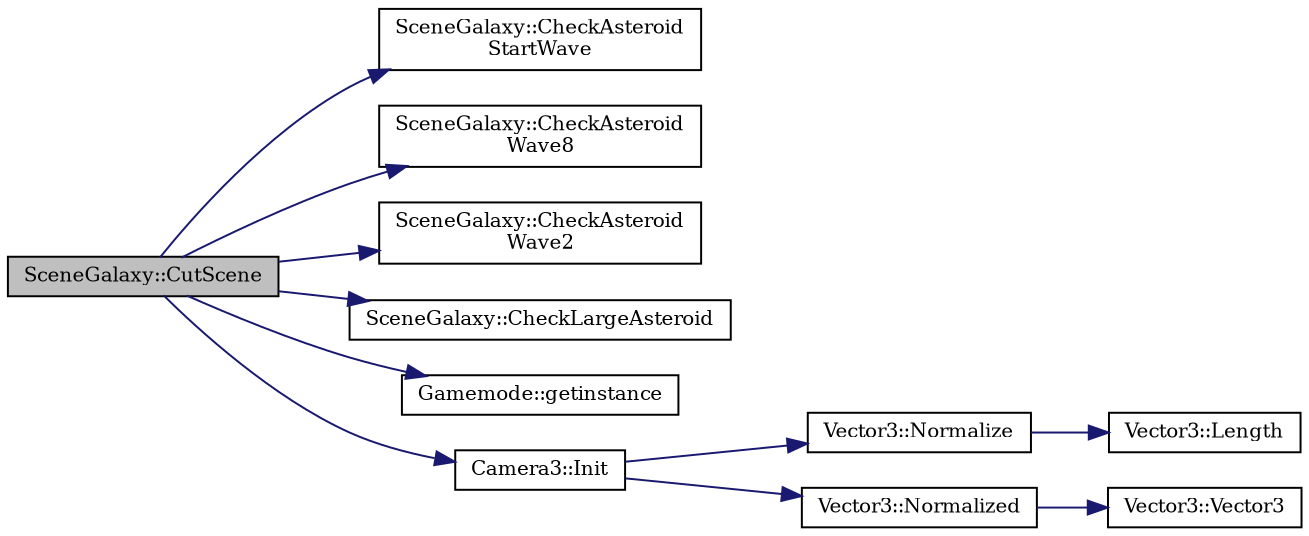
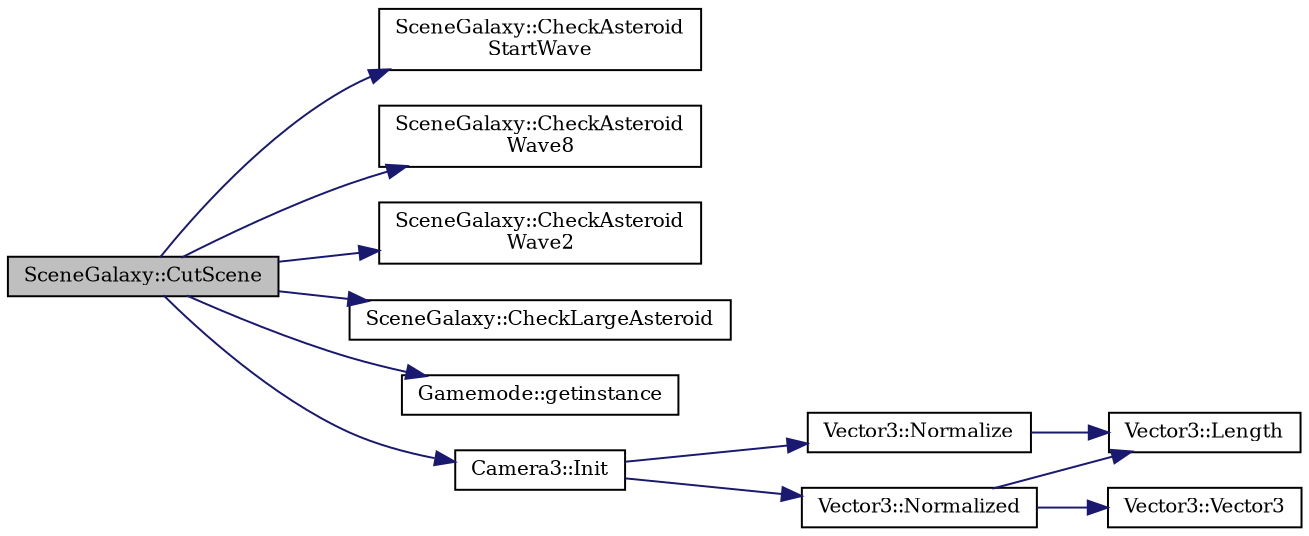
  digraph {
    fontname="DejaVu Serif"
    rankdir=LR
    node [color=black fontname="DejaVu Serif" fontsize=10 shape=record]
    edge [color=midnightblue fontname="DejaVu Serif" fontsize=10 labelfontname=Helvetica labelfontsize=10 style=solid]
    n1 [fillcolor=grey75 fontcolor=black height=0.2 label="SceneGalaxy::CutScene" style=filled width=0.4]
    n2 [height=0.2 label="SceneGalaxy::CheckAsteroid\lStartWave" width=0.4]
    n3 [height=0.2 label="SceneGalaxy::CheckAsteroid\lWave8" width=0.4]
    n4 [height=0.2 label="SceneGalaxy::CheckAsteroid\lWave2" width=0.4]
    n5 [height=0.2 label="SceneGalaxy::CheckLargeAsteroid" width=0.4]
    n6 [height=0.2 label="Gamemode::getinstance" width=0.4]
    n7 [height=0.2 label="Camera3::Init" width=0.4]
    n8 [height=0.2 label="Vector3::Normalize" width=0.4]
    n9 [height=0.2 label="Vector3::Normalized" width=0.4]
    n10 [height=0.2 label="Vector3::Length" width=0.4]
    n11 [height=0.2 label="Vector3::Vector3" width=0.4]
    n1 -> n2
    n1 -> n3
    n1 -> n4
    n1 -> n5
    n1 -> n6
    n1 -> n7
    n7 -> n8
    n7 -> n9
    n8 -> n10
+   n9 -> n10
    n9 -> n11
  }
